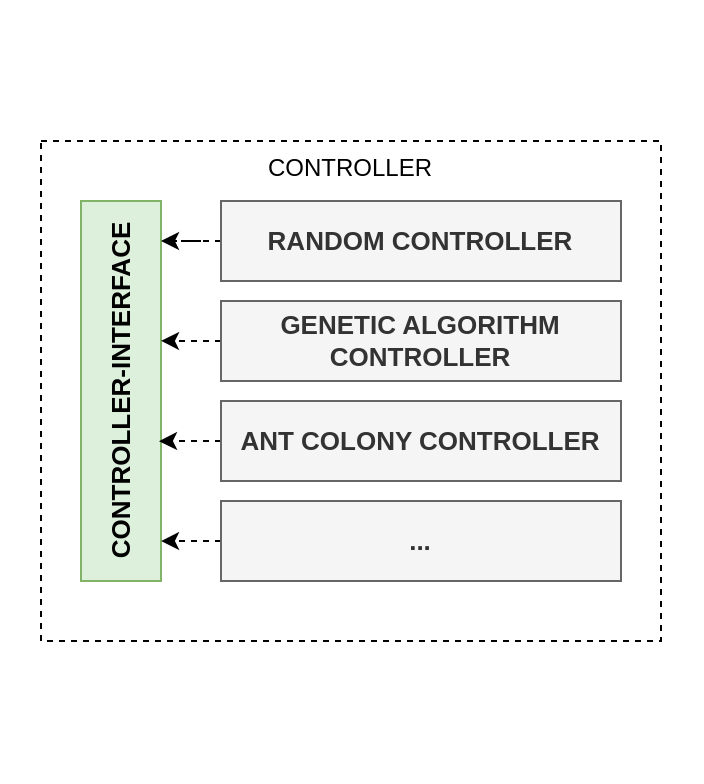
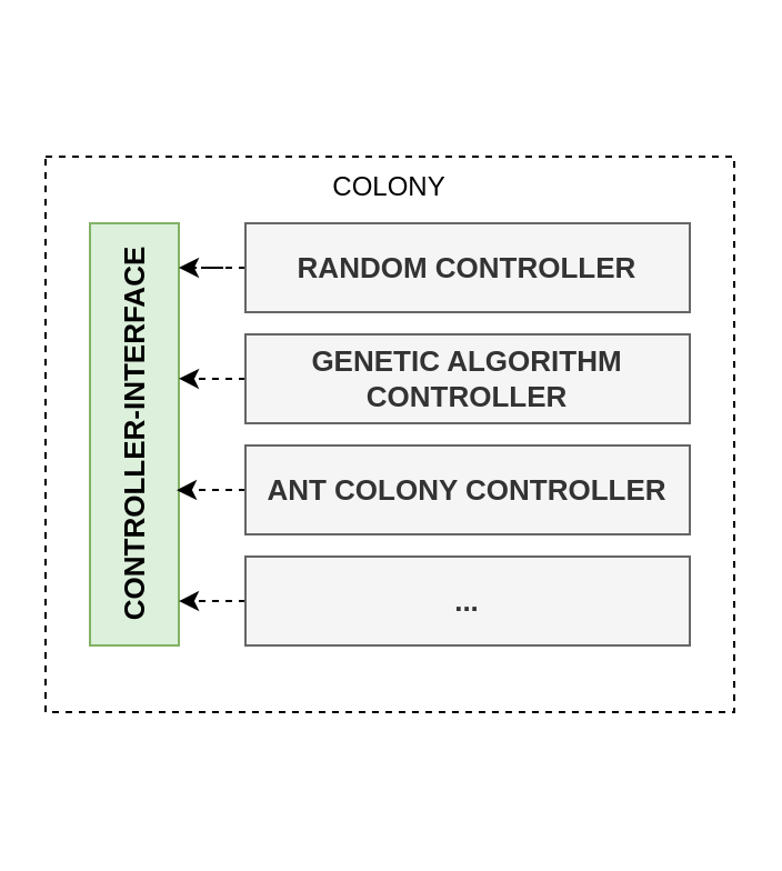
  <mxCell id="0" />
  <mxCell id="1" parent="0" />
- <mxCell id="2" value="CONTROLLER" style="rounded=0;whiteSpace=wrap;html=1;dashed=1;verticalAlign=top;" parent="1" vertex="1"><mxGeometry x="20" y="70" width="310" height="250" as="geometry" /></mxCell>
+ <mxCell id="2" value="COLONY" style="rounded=0;whiteSpace=wrap;html=1;dashed=1;verticalAlign=top;" parent="1" vertex="1"><mxGeometry x="20" y="70" width="310" height="250" as="geometry" /></mxCell>
  <mxCell id="3" value="&lt;font style=&quot;font-size: 13px&quot;&gt;&lt;b&gt;CONTROLLER-INTERFACE&lt;/b&gt;&lt;/font&gt;" style="rounded=0;whiteSpace=wrap;html=1;horizontal=0;fillColor=#DCF0DB;strokeColor=#82b366;" parent="1" vertex="1"><mxGeometry x="40" y="100" width="40" height="190" as="geometry" /></mxCell>
  <mxCell id="4" style="edgeStyle=orthogonalEdgeStyle;rounded=0;orthogonalLoop=1;jettySize=auto;html=1;entryX=1;entryY=0.105;entryDx=0;entryDy=0;entryPerimeter=0;dashed=1;" parent="1" source="5" target="3" edge="1"><mxGeometry relative="1" as="geometry" /></mxCell>
  <mxCell id="5" value="&lt;font style=&quot;font-size: 13px&quot;&gt;&lt;b&gt;RANDOM CONTROLLER&lt;/b&gt;&lt;/font&gt;" style="rounded=0;whiteSpace=wrap;html=1;horizontal=0;rotation=90;fillColor=#f5f5f5;strokeColor=#666666;fontColor=#333333;glass=0;comic=0;" parent="1" vertex="1"><mxGeometry x="190" y="20" width="40" height="200" as="geometry" /></mxCell>
  <mxCell id="6" style="edgeStyle=orthogonalEdgeStyle;rounded=0;orthogonalLoop=1;jettySize=auto;html=1;entryX=1;entryY=0.368;entryDx=0;entryDy=0;entryPerimeter=0;dashed=1;" parent="1" source="7" target="3" edge="1"><mxGeometry relative="1" as="geometry" /></mxCell>
  <mxCell id="7" value="&lt;font style=&quot;font-size: 13px&quot;&gt;&lt;b&gt;GENETIC ALGORITHM CONTROLLER&lt;/b&gt;&lt;/font&gt;" style="rounded=0;whiteSpace=wrap;html=1;horizontal=0;rotation=90;fillColor=#f5f5f5;strokeColor=#666666;fontColor=#333333;" parent="1" vertex="1"><mxGeometry x="190" y="70" width="40" height="200" as="geometry" /></mxCell>
  <mxCell id="8" style="edgeStyle=orthogonalEdgeStyle;rounded=0;orthogonalLoop=1;jettySize=auto;html=1;entryX=0.975;entryY=0.632;entryDx=0;entryDy=0;entryPerimeter=0;dashed=1;" parent="1" source="9" target="3" edge="1"><mxGeometry relative="1" as="geometry" /></mxCell>
  <mxCell id="9" value="&lt;font style=&quot;font-size: 13px&quot;&gt;&lt;b&gt;ANT COLONY CONTROLLER&lt;/b&gt;&lt;/font&gt;" style="rounded=0;whiteSpace=wrap;html=1;horizontal=0;rotation=90;fillColor=#f5f5f5;strokeColor=#666666;fontColor=#333333;" parent="1" vertex="1"><mxGeometry x="190" y="120" width="40" height="200" as="geometry" /></mxCell>
  <mxCell id="10" style="edgeStyle=orthogonalEdgeStyle;rounded=0;orthogonalLoop=1;jettySize=auto;html=1;entryX=1;entryY=0.895;entryDx=0;entryDy=0;entryPerimeter=0;dashed=1;" parent="1" source="11" target="3" edge="1"><mxGeometry relative="1" as="geometry" /></mxCell>
  <mxCell id="11" value="&lt;font style=&quot;font-size: 13px&quot;&gt;&lt;b&gt;...&lt;/b&gt;&lt;/font&gt;" style="rounded=0;whiteSpace=wrap;html=1;horizontal=0;rotation=90;fillColor=#f5f5f5;strokeColor=#666666;fontColor=#333333;" parent="1" vertex="1"><mxGeometry x="190" y="170" width="40" height="200" as="geometry" /></mxCell>
